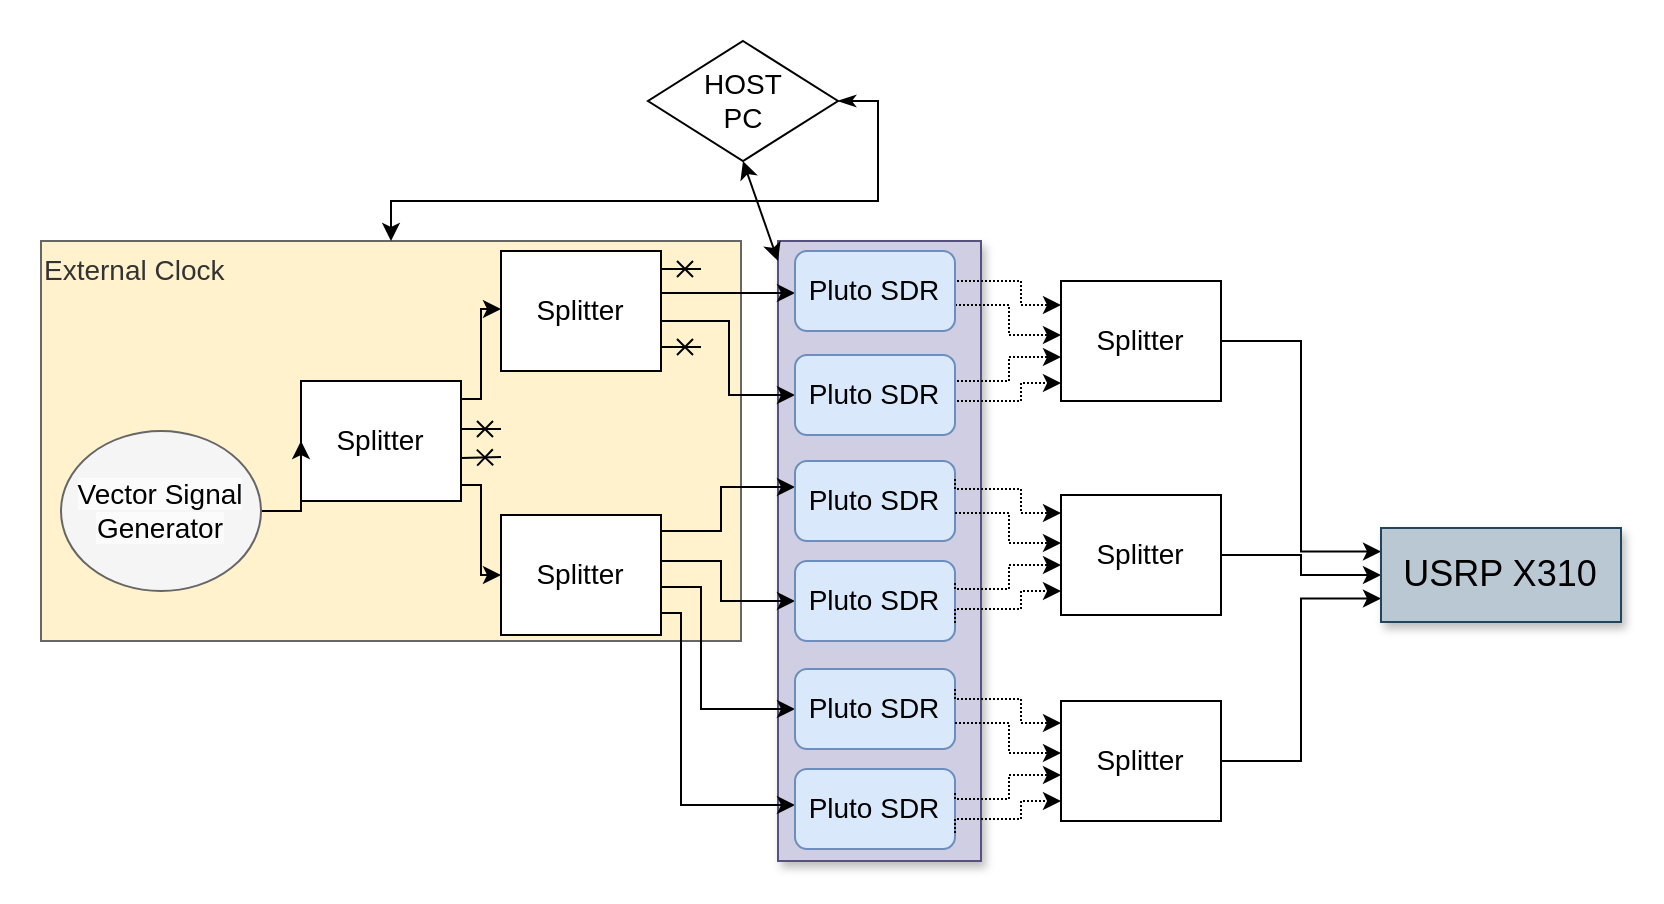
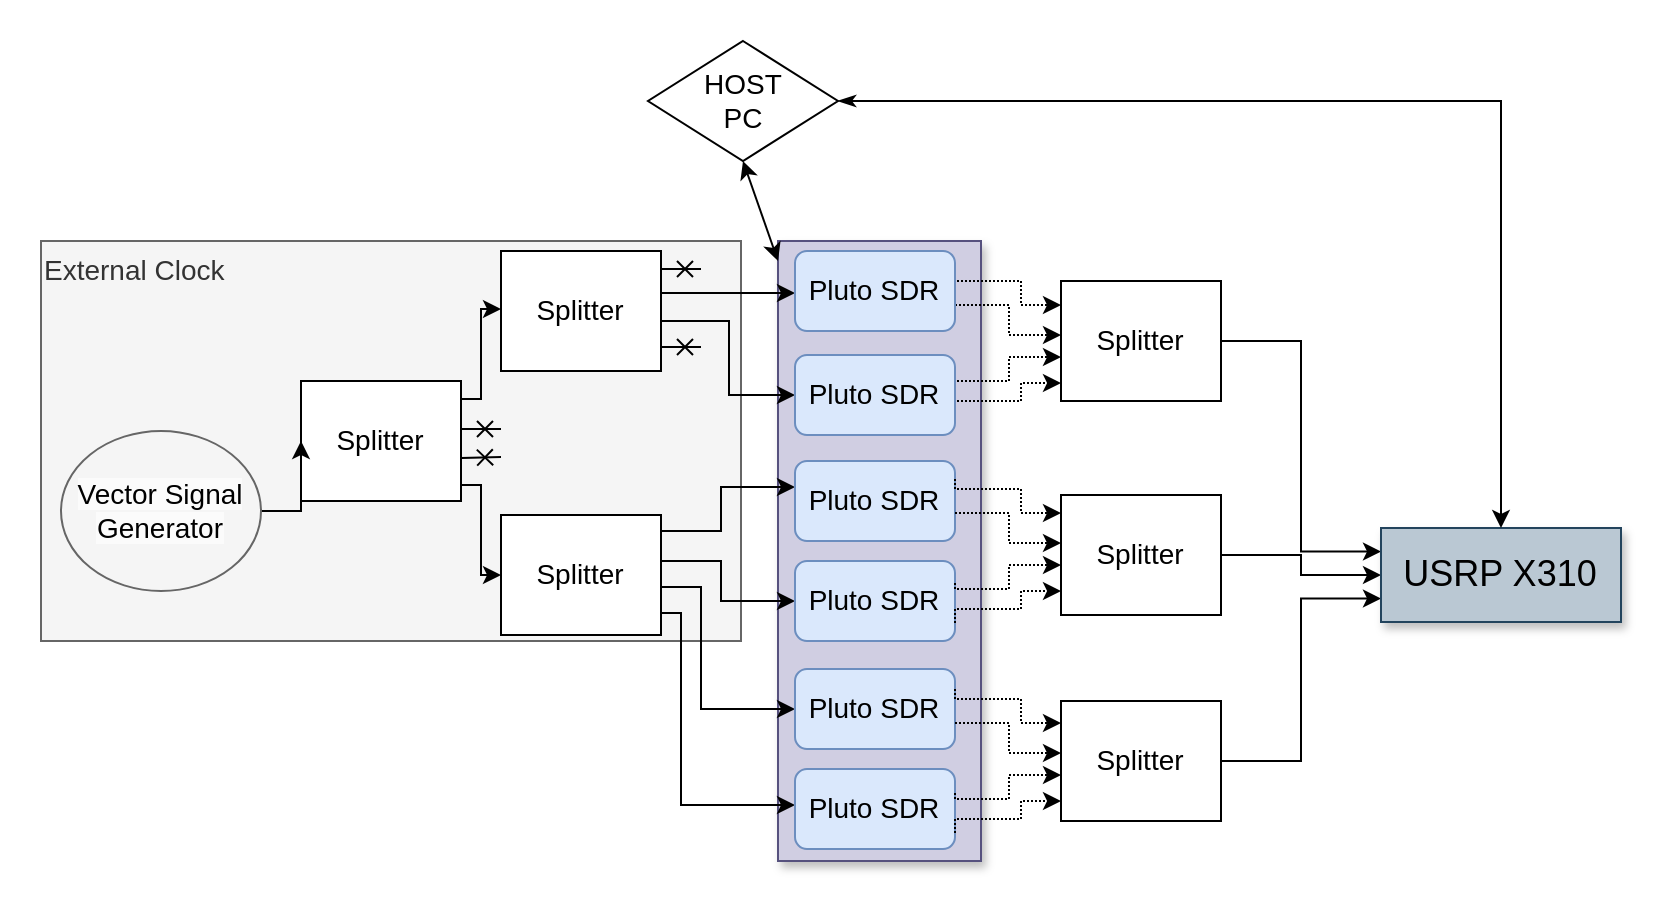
  <mxCell id="0" style=";html=1;" />
  <mxCell id="1" style=";html=1;" parent="0" />
- <mxCell id="2" value="External Clock" style="rounded=0;whiteSpace=wrap;html=1;fontSize=14;fillColor=#fff2cc;fontColor=#333333;strokeColor=#666666;align=left;verticalAlign=top;" vertex="1" parent="1"><mxGeometry x="20" y="120" width="350" height="200" as="geometry" /></mxCell>
+ <mxCell id="2" value="External Clock" style="rounded=0;whiteSpace=wrap;html=1;fontSize=14;fillColor=#f5f5f5;fontColor=#333333;strokeColor=#666666;align=left;verticalAlign=top;" vertex="1" parent="1"><mxGeometry x="20" y="120" width="350" height="200" as="geometry" /></mxCell>
  <mxCell id="3" value="" style="whiteSpace=wrap;html=1;shadow=1;fontSize=18;fillColor=#d0cee2;strokeColor=#56517e;" vertex="1" parent="1"><mxGeometry x="388.5" y="120" width="101.5" height="310" as="geometry" /></mxCell>
  <mxCell id="4" style="edgeStyle=orthogonalEdgeStyle;rounded=0;orthogonalLoop=1;jettySize=auto;html=1;exitX=1;exitY=0.25;exitDx=0;exitDy=0;entryX=0;entryY=0.5;entryDx=0;entryDy=0;fontSize=14;" edge="1" parent="1"><mxGeometry relative="1" as="geometry"><mxPoint x="230" y="199" as="sourcePoint" /><mxPoint x="250" y="154" as="targetPoint" /><Array as="points"><mxPoint x="240" y="199" /><mxPoint x="240" y="154" /></Array></mxGeometry></mxCell>
  <mxCell id="5" style="edgeStyle=orthogonalEdgeStyle;rounded=0;orthogonalLoop=1;jettySize=auto;html=1;exitX=1;exitY=0.75;exitDx=0;exitDy=0;entryX=0;entryY=0.5;entryDx=0;entryDy=0;fontSize=14;" edge="1" parent="1"><mxGeometry relative="1" as="geometry"><mxPoint x="230" y="242" as="sourcePoint" /><mxPoint x="250" y="287" as="targetPoint" /><Array as="points"><mxPoint x="240" y="242" /><mxPoint x="240" y="287" /></Array></mxGeometry></mxCell>
  <mxCell id="6" style="edgeStyle=orthogonalEdgeStyle;rounded=0;orthogonalLoop=1;jettySize=auto;html=1;exitX=1;exitY=0.5;exitDx=0;exitDy=0;fontSize=14;endArrow=cross;endFill=0;" edge="1" parent="1"><mxGeometry relative="1" as="geometry"><mxPoint x="230" y="214" as="sourcePoint" /><mxPoint x="250" y="214" as="targetPoint" /></mxGeometry></mxCell>
  <mxCell id="7" style="edgeStyle=orthogonalEdgeStyle;rounded=0;orthogonalLoop=1;jettySize=auto;html=1;exitX=1;exitY=0.75;exitDx=0;exitDy=0;fontSize=14;endArrow=cross;endFill=0;" edge="1" parent="1"><mxGeometry relative="1" as="geometry"><mxPoint x="210" y="228" as="sourcePoint" /><mxPoint x="250" y="228" as="targetPoint" /></mxGeometry></mxCell>
  <mxCell id="8" value="Splitter" style="rounded=0;whiteSpace=wrap;html=1;fontSize=14;" vertex="1" parent="1"><mxGeometry x="150" y="190" width="80" height="60" as="geometry" /></mxCell>
  <mxCell id="9" style="edgeStyle=orthogonalEdgeStyle;rounded=0;orthogonalLoop=1;jettySize=auto;html=1;exitX=1;exitY=0.5;exitDx=0;exitDy=0;entryX=0;entryY=0.5;entryDx=0;entryDy=0;fontSize=14;" edge="1" parent="1" source="10" target="8"><mxGeometry relative="1" as="geometry" /></mxCell>
  <mxCell id="10" value="&lt;font style=&quot;font-size: 14px;&quot;&gt;&lt;span style=&quot;color: rgb(0, 0, 0); font-family: Helvetica; font-style: normal; font-variant-ligatures: normal; font-variant-caps: normal; font-weight: 400; letter-spacing: normal; orphans: 2; text-align: center; text-indent: 0px; text-transform: none; widows: 2; word-spacing: 0px; -webkit-text-stroke-width: 0px; background-color: rgb(251, 251, 251); text-decoration-thickness: initial; text-decoration-style: initial; text-decoration-color: initial; float: none; display: inline !important;&quot;&gt;Vector Signal Generator&lt;/span&gt;&lt;br&gt;&lt;/font&gt;" style="ellipse;whiteSpace=wrap;html=1;fillColor=#f5f5f5;fontColor=#333333;strokeColor=#666666;" vertex="1" parent="1"><mxGeometry x="30" y="215" width="100" height="80" as="geometry" /></mxCell>
  <mxCell id="11" style="edgeStyle=orthogonalEdgeStyle;rounded=0;orthogonalLoop=1;jettySize=auto;html=1;exitX=1;exitY=0.25;exitDx=0;exitDy=0;entryX=0;entryY=0.5;entryDx=0;entryDy=0;fontSize=14;" edge="1" parent="1"><mxGeometry relative="1" as="geometry"><mxPoint x="330" y="141" as="sourcePoint" /><mxPoint x="397" y="146" as="targetPoint" /><Array as="points"><mxPoint x="330" y="146" /></Array></mxGeometry></mxCell>
  <mxCell id="12" style="edgeStyle=orthogonalEdgeStyle;rounded=0;orthogonalLoop=1;jettySize=auto;html=1;exitX=1;exitY=0.75;exitDx=0;exitDy=0;fontSize=14;endArrow=cross;endFill=0;" edge="1" parent="1"><mxGeometry relative="1" as="geometry"><mxPoint x="330" y="173" as="sourcePoint" /><mxPoint x="350" y="173" as="targetPoint" /></mxGeometry></mxCell>
  <mxCell id="13" style="edgeStyle=orthogonalEdgeStyle;rounded=0;orthogonalLoop=1;jettySize=auto;html=1;exitX=1;exitY=0.25;exitDx=0;exitDy=0;fontSize=14;endArrow=cross;endFill=0;" edge="1" parent="1"><mxGeometry relative="1" as="geometry"><mxPoint x="330" y="134" as="sourcePoint" /><mxPoint x="350" y="134" as="targetPoint" /></mxGeometry></mxCell>
  <mxCell id="14" style="edgeStyle=orthogonalEdgeStyle;rounded=0;orthogonalLoop=1;jettySize=auto;html=1;exitX=1;exitY=0.5;exitDx=0;exitDy=0;entryX=0;entryY=0.5;entryDx=0;entryDy=0;fontSize=14;endArrow=classic;endFill=1;" edge="1" parent="1" source="15" target="26"><mxGeometry relative="1" as="geometry"><Array as="points"><mxPoint x="330" y="160" /><mxPoint x="364" y="160" /><mxPoint x="364" y="197" /></Array></mxGeometry></mxCell>
  <mxCell id="15" value="Splitter" style="rounded=0;whiteSpace=wrap;html=1;fontSize=14;" vertex="1" parent="1"><mxGeometry x="250" y="125" width="80" height="60" as="geometry" /></mxCell>
  <mxCell id="16" style="edgeStyle=orthogonalEdgeStyle;rounded=0;orthogonalLoop=1;jettySize=auto;html=1;exitX=1;exitY=0.25;exitDx=0;exitDy=0;entryX=0;entryY=0.5;entryDx=0;entryDy=0;fontSize=14;endArrow=classic;endFill=1;" edge="1" parent="1"><mxGeometry relative="1" as="geometry"><mxPoint x="330" y="265" as="sourcePoint" /><mxPoint x="397" y="243" as="targetPoint" /><Array as="points"><mxPoint x="360" y="265" /><mxPoint x="360" y="243" /></Array></mxGeometry></mxCell>
  <mxCell id="17" style="edgeStyle=orthogonalEdgeStyle;rounded=0;orthogonalLoop=1;jettySize=auto;html=1;exitX=1;exitY=0.5;exitDx=0;exitDy=0;entryX=0;entryY=0.5;entryDx=0;entryDy=0;fontSize=14;endArrow=classic;endFill=1;" edge="1" parent="1" target="28"><mxGeometry relative="1" as="geometry"><mxPoint x="330" y="280" as="sourcePoint" /><mxPoint x="397" y="293" as="targetPoint" /><Array as="points"><mxPoint x="360" y="280" /><mxPoint x="360" y="300" /></Array></mxGeometry></mxCell>
  <mxCell id="18" style="edgeStyle=orthogonalEdgeStyle;rounded=0;orthogonalLoop=1;jettySize=auto;html=1;exitX=1;exitY=0.75;exitDx=0;exitDy=0;entryX=0;entryY=0.5;entryDx=0;entryDy=0;fontSize=14;endArrow=classic;endFill=1;" edge="1" parent="1" target="29"><mxGeometry relative="1" as="geometry"><mxPoint x="330" y="293" as="sourcePoint" /><mxPoint x="397" y="345" as="targetPoint" /><Array as="points"><mxPoint x="350" y="293" /><mxPoint x="350" y="354" /></Array></mxGeometry></mxCell>
  <mxCell id="19" style="edgeStyle=orthogonalEdgeStyle;rounded=0;orthogonalLoop=1;jettySize=auto;html=1;exitX=1;exitY=1;exitDx=0;exitDy=0;entryX=0;entryY=0.5;entryDx=0;entryDy=0;fontSize=14;endArrow=classic;endFill=1;" edge="1" parent="1"><mxGeometry relative="1" as="geometry"><mxPoint x="330" y="306" as="sourcePoint" /><mxPoint x="397" y="402" as="targetPoint" /><Array as="points"><mxPoint x="340" y="306" /><mxPoint x="340" y="402" /></Array></mxGeometry></mxCell>
  <mxCell id="20" value="Splitter" style="rounded=0;whiteSpace=wrap;html=1;fontSize=14;" vertex="1" parent="1"><mxGeometry x="250" y="257" width="80" height="60" as="geometry" /></mxCell>
  <mxCell id="21" style="edgeStyle=orthogonalEdgeStyle;rounded=0;orthogonalLoop=1;jettySize=auto;html=1;exitX=1;exitY=0.25;exitDx=0;exitDy=0;entryX=0;entryY=0.25;entryDx=0;entryDy=0;dashed=1;dashPattern=1 1;fontSize=14;startArrow=none;startFill=0;endArrow=classic;endFill=1;" edge="1" parent="1" source="23"><mxGeometry relative="1" as="geometry"><mxPoint x="477" y="132" as="sourcePoint" /><mxPoint x="530" y="152" as="targetPoint" /><Array as="points"><mxPoint x="477" y="140" /><mxPoint x="510" y="140" /><mxPoint x="510" y="152" /></Array></mxGeometry></mxCell>
  <mxCell id="22" style="edgeStyle=orthogonalEdgeStyle;rounded=0;orthogonalLoop=1;jettySize=auto;html=1;exitX=1;exitY=0.75;exitDx=0;exitDy=0;entryX=0;entryY=0.5;entryDx=0;entryDy=0;dashed=1;dashPattern=1 1;fontSize=14;startArrow=none;startFill=0;endArrow=classic;endFill=1;" edge="1" parent="1"><mxGeometry relative="1" as="geometry"><mxPoint x="477" y="152" as="sourcePoint" /><mxPoint x="530" y="167" as="targetPoint" /><Array as="points"><mxPoint x="504" y="152" /><mxPoint x="504" y="167" /></Array></mxGeometry></mxCell>
  <mxCell id="23" value="Pluto SDR" style="rounded=1;whiteSpace=wrap;html=1;fontSize=14;fillColor=#dae8fc;strokeColor=#6c8ebf;" vertex="1" parent="1"><mxGeometry x="397" y="125" width="80" height="40" as="geometry" /></mxCell>
  <mxCell id="24" style="edgeStyle=orthogonalEdgeStyle;rounded=0;orthogonalLoop=1;jettySize=auto;html=1;exitX=1;exitY=0.25;exitDx=0;exitDy=0;dashed=1;dashPattern=1 1;fontSize=14;startArrow=none;startFill=0;endArrow=classic;endFill=1;" edge="1" parent="1" source="26"><mxGeometry relative="1" as="geometry"><mxPoint x="530" y="178" as="targetPoint" /><Array as="points"><mxPoint x="477" y="190" /><mxPoint x="504" y="190" /><mxPoint x="504" y="178" /></Array></mxGeometry></mxCell>
  <mxCell id="25" style="edgeStyle=orthogonalEdgeStyle;rounded=0;orthogonalLoop=1;jettySize=auto;html=1;exitX=1;exitY=0.75;exitDx=0;exitDy=0;dashed=1;dashPattern=1 1;fontSize=14;startArrow=none;startFill=0;endArrow=classic;endFill=1;" edge="1" parent="1" source="26"><mxGeometry relative="1" as="geometry"><mxPoint x="530" y="191" as="targetPoint" /><Array as="points"><mxPoint x="477" y="200" /><mxPoint x="510" y="200" /><mxPoint x="510" y="191" /></Array></mxGeometry></mxCell>
  <mxCell id="26" value="Pluto SDR" style="rounded=1;whiteSpace=wrap;html=1;fontSize=14;fillColor=#dae8fc;strokeColor=#6c8ebf;" vertex="1" parent="1"><mxGeometry x="397" y="177" width="80" height="40" as="geometry" /></mxCell>
  <mxCell id="27" value="Pluto SDR" style="rounded=1;whiteSpace=wrap;html=1;fontSize=14;fillColor=#dae8fc;strokeColor=#6c8ebf;" vertex="1" parent="1"><mxGeometry x="397" y="230" width="80" height="40" as="geometry" /></mxCell>
  <mxCell id="28" value="Pluto SDR" style="rounded=1;whiteSpace=wrap;html=1;fontSize=14;fillColor=#dae8fc;strokeColor=#6c8ebf;" vertex="1" parent="1"><mxGeometry x="397" y="280" width="80" height="40" as="geometry" /></mxCell>
  <mxCell id="29" value="Pluto SDR" style="rounded=1;whiteSpace=wrap;html=1;fontSize=14;fillColor=#dae8fc;strokeColor=#6c8ebf;" vertex="1" parent="1"><mxGeometry x="397" y="334" width="80" height="40" as="geometry" /></mxCell>
  <mxCell id="30" value="Pluto SDR" style="rounded=1;whiteSpace=wrap;html=1;fontSize=14;fillColor=#dae8fc;strokeColor=#6c8ebf;" vertex="1" parent="1"><mxGeometry x="397" y="384" width="80" height="40" as="geometry" /></mxCell>
  <mxCell id="31" style="edgeStyle=orthogonalEdgeStyle;rounded=0;orthogonalLoop=1;jettySize=auto;html=1;exitX=1;exitY=0.5;exitDx=0;exitDy=0;entryX=0;entryY=0.25;entryDx=0;entryDy=0;fontSize=14;startArrow=none;startFill=0;endArrow=classic;endFill=1;" edge="1" parent="1" source="32" target="45"><mxGeometry relative="1" as="geometry" /></mxCell>
  <mxCell id="32" value="Splitter" style="rounded=0;whiteSpace=wrap;html=1;fontSize=14;" vertex="1" parent="1"><mxGeometry x="530" y="140" width="80" height="60" as="geometry" /></mxCell>
  <mxCell id="33" style="edgeStyle=orthogonalEdgeStyle;rounded=0;orthogonalLoop=1;jettySize=auto;html=1;exitX=1;exitY=0.5;exitDx=0;exitDy=0;entryX=0;entryY=0.5;entryDx=0;entryDy=0;fontSize=14;startArrow=none;startFill=0;endArrow=classic;endFill=1;" edge="1" parent="1" source="34" target="45"><mxGeometry relative="1" as="geometry" /></mxCell>
  <mxCell id="34" value="Splitter" style="rounded=0;whiteSpace=wrap;html=1;fontSize=14;" vertex="1" parent="1"><mxGeometry x="530" y="247" width="80" height="60" as="geometry" /></mxCell>
  <mxCell id="35" style="edgeStyle=orthogonalEdgeStyle;rounded=0;orthogonalLoop=1;jettySize=auto;html=1;exitX=1;exitY=0.5;exitDx=0;exitDy=0;entryX=0;entryY=0.75;entryDx=0;entryDy=0;fontSize=14;startArrow=none;startFill=0;endArrow=classic;endFill=1;" edge="1" parent="1" source="36" target="45"><mxGeometry relative="1" as="geometry" /></mxCell>
  <mxCell id="36" value="Splitter" style="rounded=0;whiteSpace=wrap;html=1;fontSize=14;" vertex="1" parent="1"><mxGeometry x="530" y="350" width="80" height="60" as="geometry" /></mxCell>
  <mxCell id="37" style="edgeStyle=orthogonalEdgeStyle;rounded=0;orthogonalLoop=1;jettySize=auto;html=1;exitX=1;exitY=0.25;exitDx=0;exitDy=0;entryX=0;entryY=0.25;entryDx=0;entryDy=0;dashed=1;dashPattern=1 1;fontSize=14;startArrow=none;startFill=0;endArrow=classic;endFill=1;" edge="1" parent="1"><mxGeometry relative="1" as="geometry"><mxPoint x="477" y="239" as="sourcePoint" /><mxPoint x="530" y="256" as="targetPoint" /><Array as="points"><mxPoint x="477" y="244" /><mxPoint x="510" y="244" /><mxPoint x="510" y="256" /></Array></mxGeometry></mxCell>
  <mxCell id="38" style="edgeStyle=orthogonalEdgeStyle;rounded=0;orthogonalLoop=1;jettySize=auto;html=1;exitX=1;exitY=0.75;exitDx=0;exitDy=0;entryX=0;entryY=0.5;entryDx=0;entryDy=0;dashed=1;dashPattern=1 1;fontSize=14;startArrow=none;startFill=0;endArrow=classic;endFill=1;" edge="1" parent="1"><mxGeometry relative="1" as="geometry"><mxPoint x="477" y="256" as="sourcePoint" /><mxPoint x="530" y="271" as="targetPoint" /><Array as="points"><mxPoint x="504" y="256" /><mxPoint x="504" y="271" /></Array></mxGeometry></mxCell>
  <mxCell id="39" style="edgeStyle=orthogonalEdgeStyle;rounded=0;orthogonalLoop=1;jettySize=auto;html=1;exitX=1;exitY=0.25;exitDx=0;exitDy=0;dashed=1;dashPattern=1 1;fontSize=14;startArrow=none;startFill=0;endArrow=classic;endFill=1;" edge="1" parent="1"><mxGeometry relative="1" as="geometry"><mxPoint x="477" y="291" as="sourcePoint" /><mxPoint x="530" y="282" as="targetPoint" /><Array as="points"><mxPoint x="477" y="294" /><mxPoint x="504" y="294" /><mxPoint x="504" y="282" /></Array></mxGeometry></mxCell>
  <mxCell id="40" style="edgeStyle=orthogonalEdgeStyle;rounded=0;orthogonalLoop=1;jettySize=auto;html=1;exitX=1;exitY=0.75;exitDx=0;exitDy=0;dashed=1;dashPattern=1 1;fontSize=14;startArrow=none;startFill=0;endArrow=classic;endFill=1;" edge="1" parent="1"><mxGeometry relative="1" as="geometry"><mxPoint x="477" y="311" as="sourcePoint" /><mxPoint x="530" y="295" as="targetPoint" /><Array as="points"><mxPoint x="477" y="304" /><mxPoint x="510" y="304" /><mxPoint x="510" y="295" /></Array></mxGeometry></mxCell>
  <mxCell id="41" style="edgeStyle=orthogonalEdgeStyle;rounded=0;orthogonalLoop=1;jettySize=auto;html=1;exitX=1;exitY=0.25;exitDx=0;exitDy=0;entryX=0;entryY=0.25;entryDx=0;entryDy=0;dashed=1;dashPattern=1 1;fontSize=14;startArrow=none;startFill=0;endArrow=classic;endFill=1;" edge="1" parent="1"><mxGeometry relative="1" as="geometry"><mxPoint x="477" y="344" as="sourcePoint" /><mxPoint x="530" y="361" as="targetPoint" /><Array as="points"><mxPoint x="477" y="349" /><mxPoint x="510" y="349" /><mxPoint x="510" y="361" /></Array></mxGeometry></mxCell>
  <mxCell id="42" style="edgeStyle=orthogonalEdgeStyle;rounded=0;orthogonalLoop=1;jettySize=auto;html=1;exitX=1;exitY=0.75;exitDx=0;exitDy=0;entryX=0;entryY=0.5;entryDx=0;entryDy=0;dashed=1;dashPattern=1 1;fontSize=14;startArrow=none;startFill=0;endArrow=classic;endFill=1;" edge="1" parent="1"><mxGeometry relative="1" as="geometry"><mxPoint x="477" y="361" as="sourcePoint" /><mxPoint x="530" y="376" as="targetPoint" /><Array as="points"><mxPoint x="504" y="361" /><mxPoint x="504" y="376" /></Array></mxGeometry></mxCell>
  <mxCell id="43" style="edgeStyle=orthogonalEdgeStyle;rounded=0;orthogonalLoop=1;jettySize=auto;html=1;exitX=1;exitY=0.25;exitDx=0;exitDy=0;dashed=1;dashPattern=1 1;fontSize=14;startArrow=none;startFill=0;endArrow=classic;endFill=1;" edge="1" parent="1"><mxGeometry relative="1" as="geometry"><mxPoint x="477" y="396" as="sourcePoint" /><mxPoint x="530" y="387" as="targetPoint" /><Array as="points"><mxPoint x="477" y="399" /><mxPoint x="504" y="399" /><mxPoint x="504" y="387" /></Array></mxGeometry></mxCell>
  <mxCell id="44" style="edgeStyle=orthogonalEdgeStyle;rounded=0;orthogonalLoop=1;jettySize=auto;html=1;exitX=1;exitY=0.75;exitDx=0;exitDy=0;dashed=1;dashPattern=1 1;fontSize=14;startArrow=none;startFill=0;endArrow=classic;endFill=1;" edge="1" parent="1"><mxGeometry relative="1" as="geometry"><mxPoint x="477" y="416" as="sourcePoint" /><mxPoint x="530" y="400" as="targetPoint" /><Array as="points"><mxPoint x="477" y="409" /><mxPoint x="510" y="409" /><mxPoint x="510" y="400" /></Array></mxGeometry></mxCell>
  <mxCell id="45" value="USRP X310" style="whiteSpace=wrap;html=1;shadow=1;fontSize=18;fillColor=#bac8d3;strokeColor=#23445d;" vertex="1" parent="1"><mxGeometry x="690" y="263.5" width="120" height="47" as="geometry" /></mxCell>
- <mxCell id="46" style="edgeStyle=orthogonalEdgeStyle;rounded=0;orthogonalLoop=1;jettySize=auto;html=1;exitX=1;exitY=0.5;exitDx=0;exitDy=0;fontSize=14;startArrow=classicThin;startFill=1;endArrow=classic;endFill=1;" edge="1" parent="1" source="47" target="2"><mxGeometry relative="1" as="geometry" /></mxCell>
+ <mxCell id="46" style="edgeStyle=orthogonalEdgeStyle;rounded=0;orthogonalLoop=1;jettySize=auto;html=1;exitX=1;exitY=0.5;exitDx=0;exitDy=0;entryX=0.5;entryY=0;entryDx=0;entryDy=0;fontSize=14;startArrow=classicThin;startFill=1;endArrow=classic;endFill=1;" edge="1" parent="1" source="47" target="45"><mxGeometry relative="1" as="geometry" /></mxCell>
  <mxCell id="47" value="HOST&lt;br&gt;PC" style="rhombus;whiteSpace=wrap;html=1;fontSize=14;" vertex="1" parent="1"><mxGeometry x="323.5" y="20" width="95" height="60" as="geometry" /></mxCell>
  <mxCell id="48" value="" style="endArrow=classic;startArrow=classic;html=1;rounded=0;fontSize=14;entryX=0.5;entryY=1;entryDx=0;entryDy=0;" edge="1" parent="1" source="3" target="47"><mxGeometry width="50" height="50" relative="1" as="geometry"><mxPoint x="480" y="380" as="sourcePoint" /><mxPoint x="530" y="330" as="targetPoint" /></mxGeometry></mxCell>
